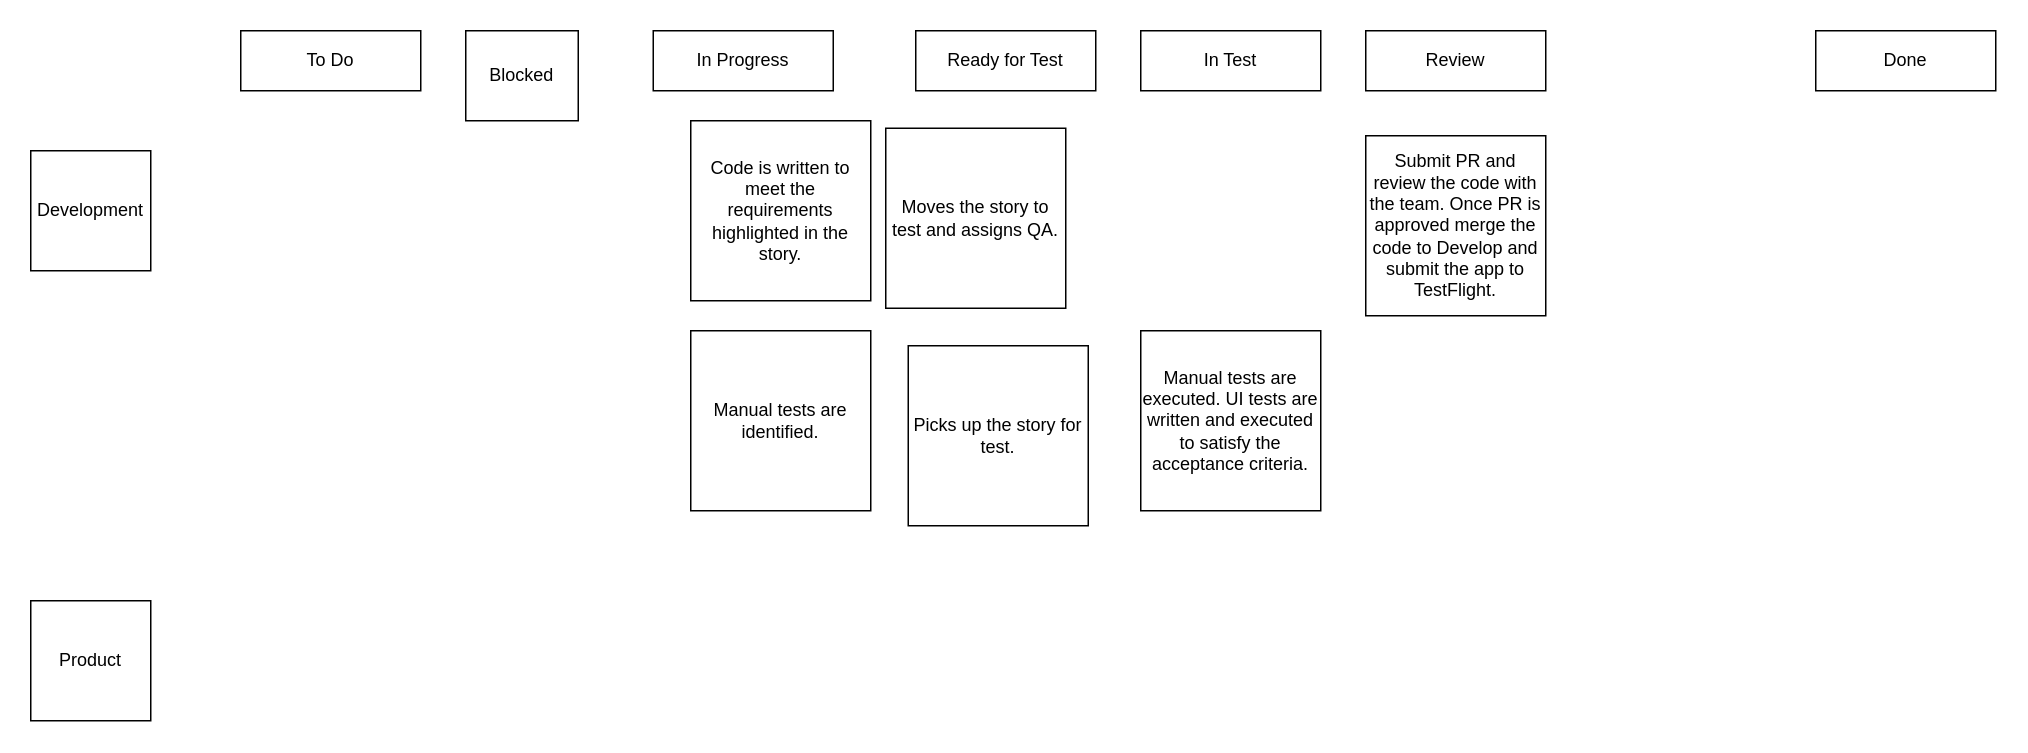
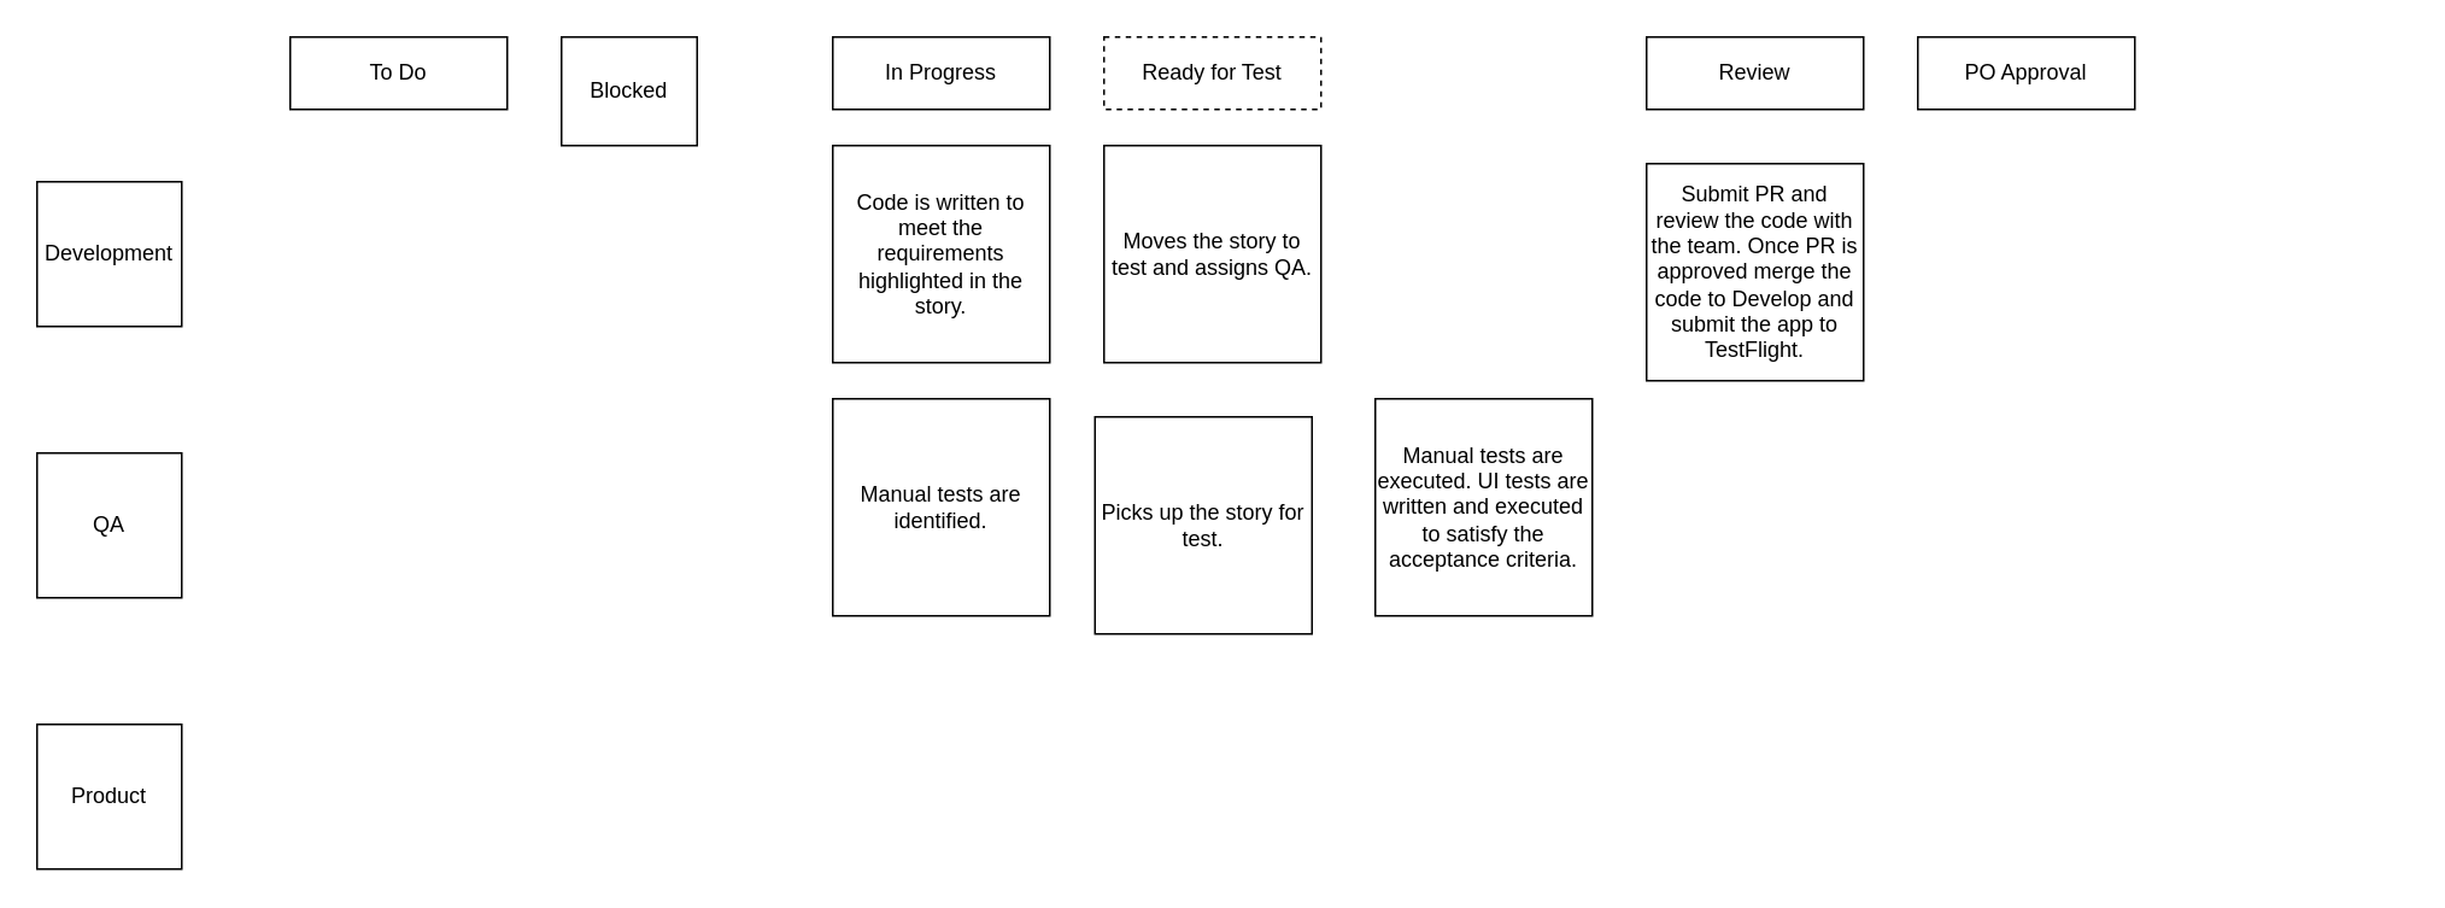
  <mxCell id="0" />
  <mxCell id="1" parent="0" />
  <mxCell id="2" value="To Do" style="rounded=0;whiteSpace=wrap;html=1;" vertex="1" parent="1"><mxGeometry x="160" y="20" width="120" height="40" as="geometry" /></mxCell>
  <mxCell id="3" value="Blocked" style="rounded=0;whiteSpace=wrap;html=1;" vertex="1" parent="1"><mxGeometry x="310" y="20" width="75" height="60" as="geometry" /></mxCell>
- <mxCell id="4" value="In Progress" style="rounded=0;whiteSpace=wrap;html=1;" vertex="1" parent="1"><mxGeometry x="435" y="20" width="120" height="40" as="geometry" /></mxCell>
- <mxCell id="5" value="Ready for Test" style="rounded=0;whiteSpace=wrap;html=1;" vertex="1" parent="1"><mxGeometry x="610" y="20" width="120" height="40" as="geometry" /></mxCell>
- <mxCell id="6" value="In Test" style="rounded=0;whiteSpace=wrap;html=1;" vertex="1" parent="1"><mxGeometry x="760" y="20" width="120" height="40" as="geometry" /></mxCell>
+ <mxCell id="4" value="In Progress" style="rounded=0;whiteSpace=wrap;html=1;" vertex="1" parent="1"><mxGeometry x="460" y="20" width="120" height="40" as="geometry" /></mxCell>
+ <mxCell id="5" value="Ready for Test" style="rounded=0;whiteSpace=wrap;html=1;dashed=1;" vertex="1" parent="1"><mxGeometry x="610" y="20" width="120" height="40" as="geometry" /></mxCell>
  <mxCell id="7" value="Review" style="rounded=0;whiteSpace=wrap;html=1;" vertex="1" parent="1"><mxGeometry x="910" y="20" width="120" height="40" as="geometry" /></mxCell>
- <mxCell id="9" value="Done" style="rounded=0;whiteSpace=wrap;html=1;" vertex="1" parent="1"><mxGeometry x="1210" y="20" width="120" height="40" as="geometry" /></mxCell>
+ <mxCell id="8" value="PO Approval" style="rounded=0;whiteSpace=wrap;html=1;" vertex="1" parent="1"><mxGeometry x="1060" y="20" width="120" height="40" as="geometry" /></mxCell>
+ <mxCell id="10" value="QA" style="whiteSpace=wrap;html=1;aspect=fixed;" vertex="1" parent="1"><mxGeometry x="20" y="250" width="80" height="80" as="geometry" /></mxCell>
  <mxCell id="11" value="Development" style="whiteSpace=wrap;html=1;aspect=fixed;" vertex="1" parent="1"><mxGeometry x="20" y="100" width="80" height="80" as="geometry" /></mxCell>
  <mxCell id="12" value="Product" style="whiteSpace=wrap;html=1;aspect=fixed;" vertex="1" parent="1"><mxGeometry x="20" y="400" width="80" height="80" as="geometry" /></mxCell>
- <mxCell id="13" value="Moves the story to test and assigns QA." style="whiteSpace=wrap;html=1;aspect=fixed;align=center;" vertex="1" parent="1"><mxGeometry x="590" y="85" width="120" height="120" as="geometry" /></mxCell>
+ <mxCell id="13" value="Moves the story to test and assigns QA." style="whiteSpace=wrap;html=1;aspect=fixed;align=center;" vertex="1" parent="1"><mxGeometry x="610" y="80" width="120" height="120" as="geometry" /></mxCell>
  <mxCell id="14" value="Code is written to meet the requirements highlighted in the story." style="whiteSpace=wrap;html=1;aspect=fixed;align=center;" vertex="1" parent="1"><mxGeometry x="460" y="80" width="120" height="120" as="geometry" /></mxCell>
  <mxCell id="15" value="Picks up the story for test." style="whiteSpace=wrap;html=1;aspect=fixed;align=center;" vertex="1" parent="1"><mxGeometry x="605" y="230" width="120" height="120" as="geometry" /></mxCell>
  <mxCell id="16" value="Manual tests are executed. UI tests are written and executed to satisfy the acceptance criteria." style="whiteSpace=wrap;html=1;aspect=fixed;align=center;" vertex="1" parent="1"><mxGeometry x="760" y="220" width="120" height="120" as="geometry" /></mxCell>
  <mxCell id="17" value="Manual tests are identified." style="whiteSpace=wrap;html=1;aspect=fixed;align=center;" vertex="1" parent="1"><mxGeometry x="460" y="220" width="120" height="120" as="geometry" /></mxCell>
  <mxCell id="18" value="Submit PR and review the code with the team. Once PR is approved merge the code to Develop and submit the app to TestFlight." style="whiteSpace=wrap;html=1;aspect=fixed;align=center;" vertex="1" parent="1"><mxGeometry x="910" y="90" width="120" height="120" as="geometry" /></mxCell>
